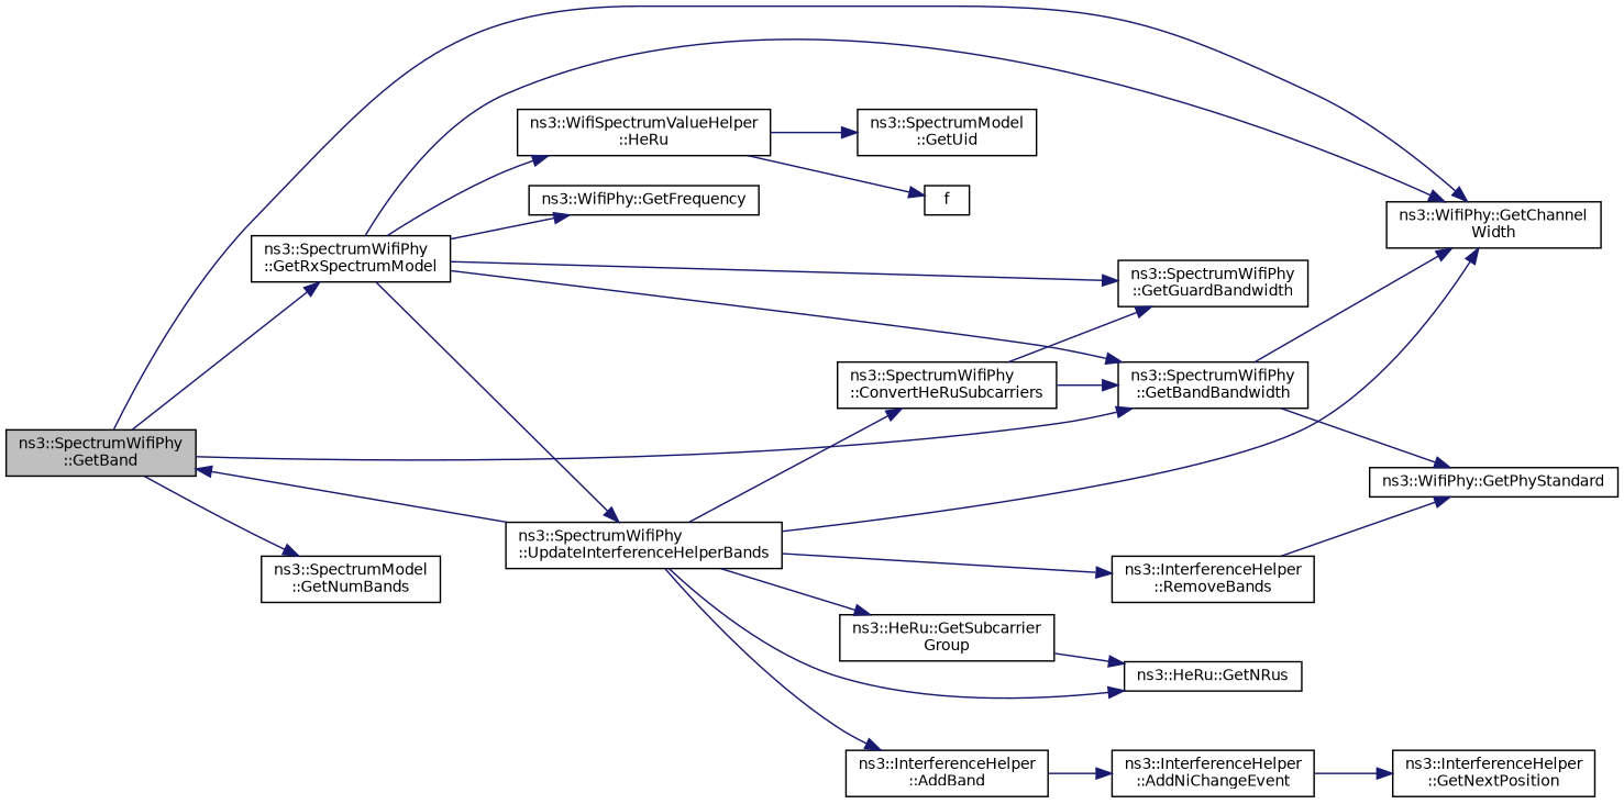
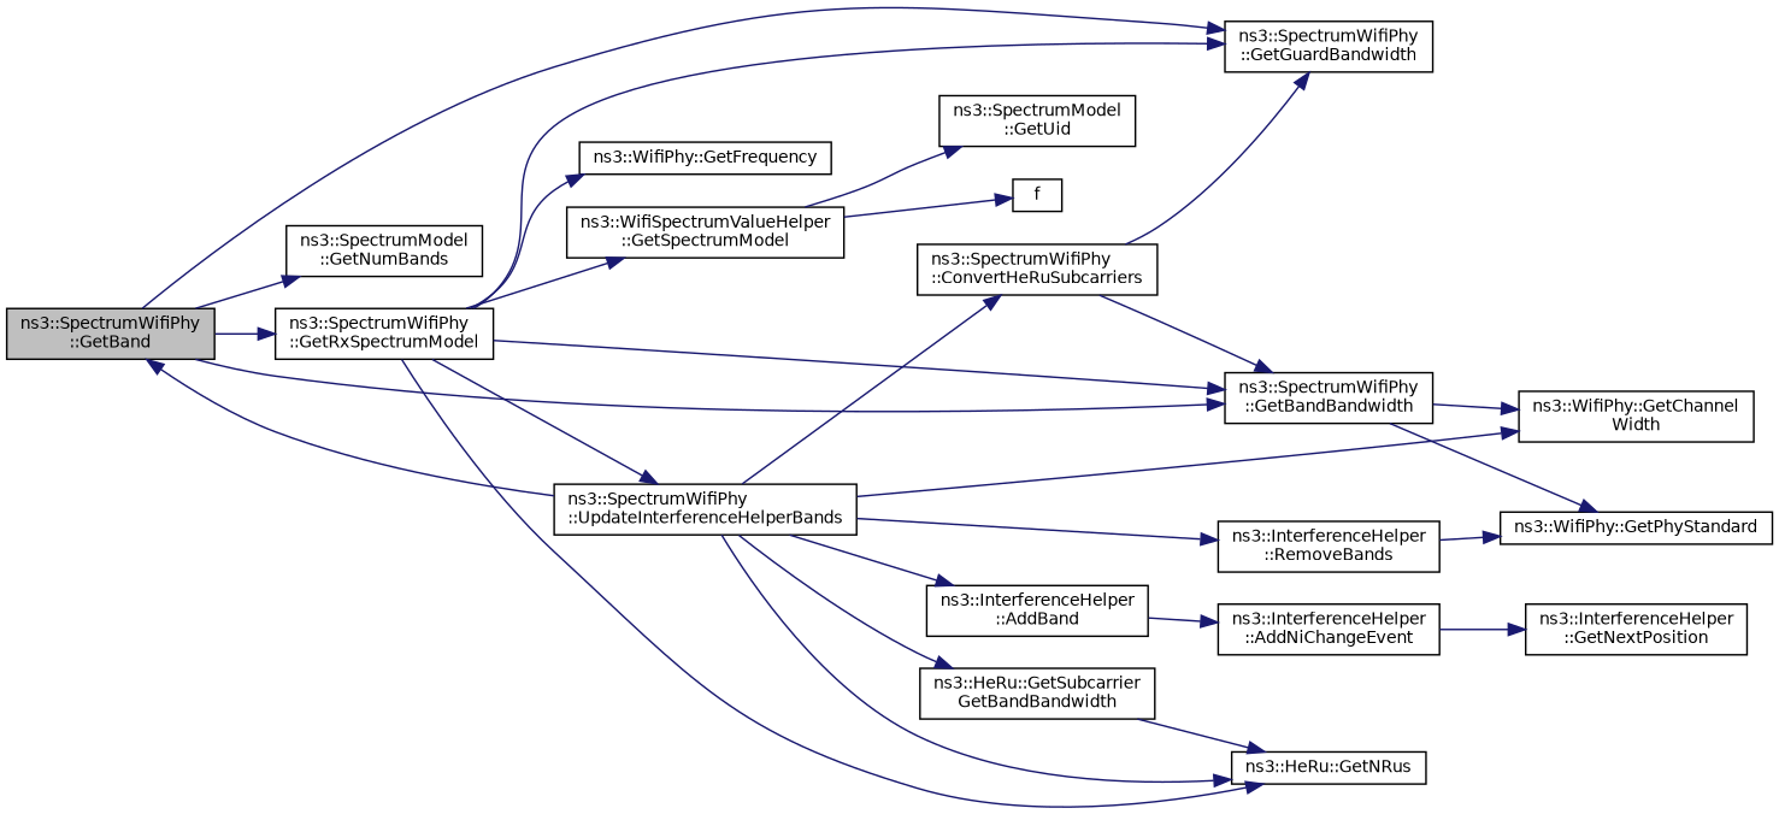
  digraph {
    rankdir=LR
    node [color=black fillcolor=white fontname=Helvetica fontsize=10 shape=record style=filled]
    edge [color=midnightblue fontname=Helvetica fontsize=10 labelfontname=Helvetica labelfontsize=10 style=solid]
    n1 [fillcolor=grey75 fontcolor=black height=0.2 label="ns3::SpectrumWifiPhy\l::GetBand" width=0.4]
    n2 [height=0.2 label="ns3::SpectrumWifiPhy\l::GetBandBandwidth" width=0.4]
    n3 [height=0.2 label="ns3::WifiPhy::GetChannel\lWidth" width=0.4]
    n4 [height=0.2 label="ns3::SpectrumModel\l::GetNumBands" width=0.4]
    n5 [height=0.2 label="ns3::SpectrumWifiPhy\l::GetRxSpectrumModel" width=0.4]
    n6 [height=0.2 label="ns3::WifiPhy::GetPhyStandard" width=0.4]
    n7 [height=0.2 label="ns3::WifiPhy::GetFrequency" width=0.4]
    n8 [height=0.2 label="ns3::SpectrumWifiPhy\l::GetGuardBandwidth" width=0.4]
-   n9 [height=0.2 label="ns3::WifiSpectrumValueHelper\l::HeRu" width=0.4]
+   n9 [height=0.2 label="ns3::WifiSpectrumValueHelper\l::GetSpectrumModel" width=0.4]
    n10 [height=0.2 label="ns3::SpectrumWifiPhy\l::UpdateInterferenceHelperBands" width=0.4]
    n11 [height=0.2 label=f width=0.4]
    n12 [height=0.2 label="ns3::SpectrumModel\l::GetUid" width=0.4]
    n13 [height=0.2 label="ns3::InterferenceHelper\l::AddBand" width=0.4]
    n14 [height=0.2 label="ns3::SpectrumWifiPhy\l::ConvertHeRuSubcarriers" width=0.4]
    n15 [height=0.2 label="ns3::HeRu::GetNRus" width=0.4]
-   n16 [height=0.2 label="ns3::HeRu::GetSubcarrier\lGroup" width=0.4]
+   n16 [height=0.2 label="ns3::HeRu::GetSubcarrier\lGetBandBandwidth" width=0.4]
    n17 [height=0.2 label="ns3::InterferenceHelper\l::RemoveBands" width=0.4]
    n18 [height=0.2 label="ns3::InterferenceHelper\l::AddNiChangeEvent" width=0.4]
    n19 [height=0.2 label="ns3::InterferenceHelper\l::GetNextPosition" width=0.4]
    n1 -> n2
-   n1 -> n3
+   n1 -> n8
    n1 -> n4
    n1 -> n5
    n2 -> n3
    n2 -> n6
    n5 -> n2
-   n5 -> n3
+   n5 -> n15
    n5 -> n7
    n5 -> n8
    n5 -> n9
    n5 -> n10
    n9 -> n11
    n9 -> n12
    n10 -> n1
    n10 -> n3
    n10 -> n13
    n10 -> n14
    n10 -> n15
    n10 -> n16
    n10 -> n17
    n13 -> n18
    n14 -> n2
    n14 -> n8
    n16 -> n15
    n17 -> n6
    n18 -> n19
  }
